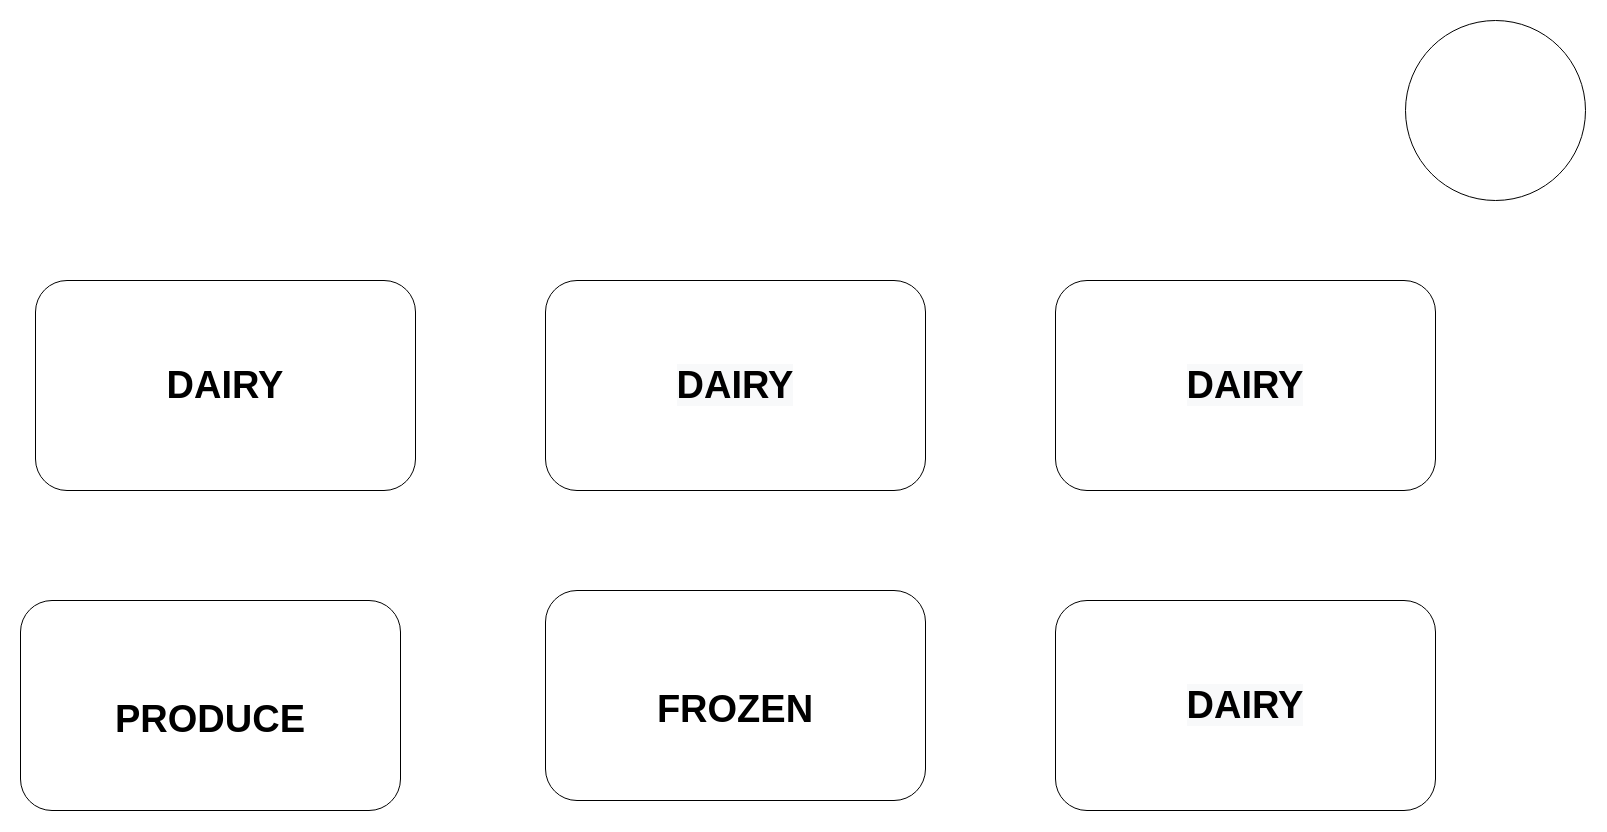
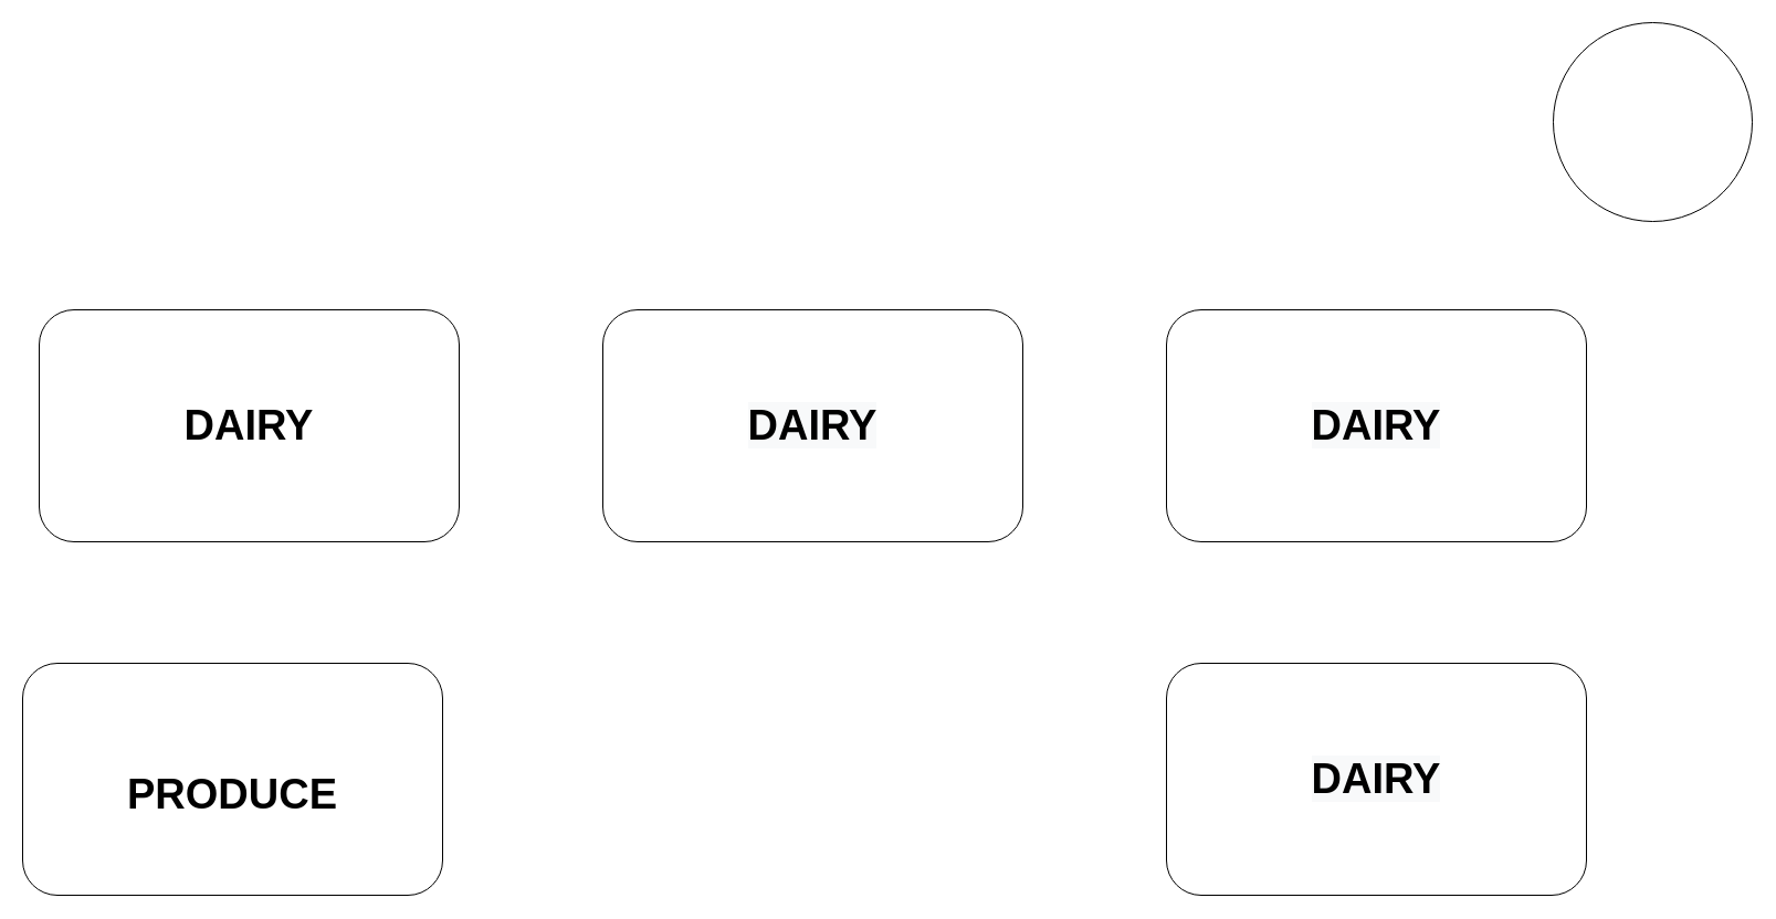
  <mxCell id="0" />
  <mxCell id="1" parent="0" />
  <mxCell id="2" value="&lt;b style=&quot;font-size: 38px&quot;&gt;DAIRY&lt;/b&gt;" style="rounded=1;whiteSpace=wrap;html=1;" vertex="1" parent="1"><mxGeometry x="35" y="280" width="380" height="210" as="geometry" /></mxCell>
  <mxCell id="3" value="&#10;&#10;&lt;b style=&quot;color: rgb(0, 0, 0); font-family: helvetica; font-style: normal; letter-spacing: normal; text-align: center; text-indent: 0px; text-transform: none; word-spacing: 0px; background-color: rgb(248, 249, 250); font-size: 38px;&quot;&gt;DAIRY&lt;/b&gt;&#10;&#10;" style="rounded=1;whiteSpace=wrap;html=1;" vertex="1" parent="1"><mxGeometry x="545" y="280" width="380" height="210" as="geometry" /></mxCell>
  <mxCell id="4" value="&#10;&#10;&lt;b style=&quot;color: rgb(0, 0, 0); font-family: helvetica; font-style: normal; letter-spacing: normal; text-align: center; text-indent: 0px; text-transform: none; word-spacing: 0px; background-color: rgb(248, 249, 250); font-size: 38px;&quot;&gt;DAIRY&lt;/b&gt;&#10;&#10;" style="rounded=1;whiteSpace=wrap;html=1;" vertex="1" parent="1"><mxGeometry x="1055" y="280" width="380" height="210" as="geometry" /></mxCell>
  <mxCell id="5" value="&#10;&#10;&lt;b style=&quot;color: rgb(0, 0, 0); font-family: helvetica; font-style: normal; letter-spacing: normal; text-align: center; text-indent: 0px; text-transform: none; word-spacing: 0px; background-color: rgb(248, 249, 250); font-size: 38px;&quot;&gt;DAIRY&lt;/b&gt;&#10;&#10;" style="rounded=1;whiteSpace=wrap;html=1;" vertex="1" parent="1"><mxGeometry x="1055" y="600" width="380" height="210" as="geometry" /></mxCell>
- <mxCell id="6" value="&lt;br&gt;&lt;br&gt;&lt;font face=&quot;helvetica&quot;&gt;&lt;span style=&quot;font-size: 38px&quot;&gt;&lt;b&gt;FROZEN&lt;/b&gt;&lt;/span&gt;&lt;/font&gt;&lt;br&gt;" style="rounded=1;whiteSpace=wrap;html=1;" vertex="1" parent="1"><mxGeometry x="545" y="590" width="380" height="210" as="geometry" /></mxCell>
  <mxCell id="7" value="&lt;br&gt;&lt;br&gt;&lt;font face=&quot;helvetica&quot;&gt;&lt;span style=&quot;font-size: 38px&quot;&gt;&lt;b&gt;PRODUCE&lt;/b&gt;&lt;/span&gt;&lt;/font&gt;&lt;br&gt;" style="rounded=1;whiteSpace=wrap;html=1;" vertex="1" parent="1"><mxGeometry x="20" y="600" width="380" height="210" as="geometry" /></mxCell>
  <mxCell id="8" value="" style="ellipse;whiteSpace=wrap;html=1;aspect=fixed;" vertex="1" parent="1"><mxGeometry x="1405" y="20" width="180" height="180" as="geometry" /></mxCell>
